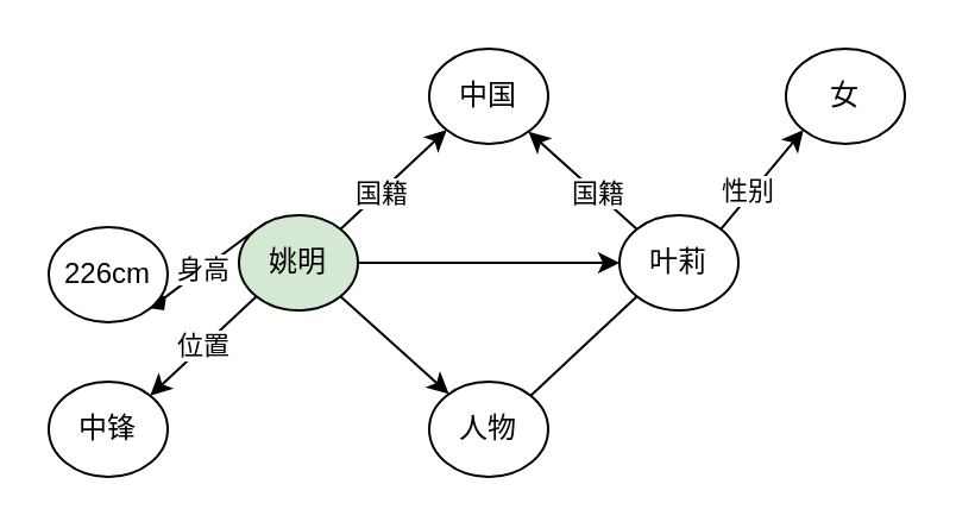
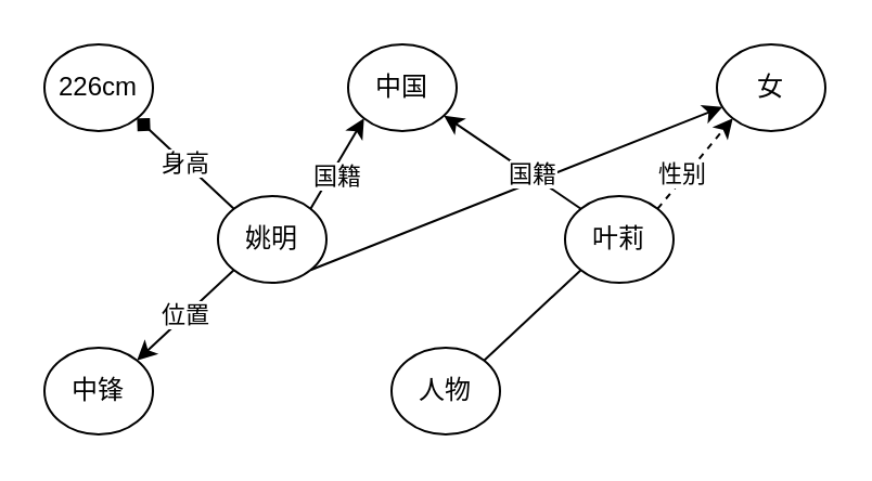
  <mxCell id="0" />
  <mxCell id="1" parent="0" />
- <mxCell id="2" value="" style="edgeStyle=orthogonalEdgeStyle;rounded=0;orthogonalLoop=1;jettySize=auto;html=1;" edge="1" parent="1" source="8" target="14"><mxGeometry relative="1" as="geometry" /></mxCell>
  <mxCell id="3" style="rounded=0;orthogonalLoop=1;jettySize=auto;html=1;exitX=1;exitY=0;exitDx=0;exitDy=0;entryX=0;entryY=1;entryDx=0;entryDy=0;" edge="1" parent="1" source="8" target="15"><mxGeometry relative="1" as="geometry" /></mxCell>
  <mxCell id="4" value="国籍" style="edgeLabel;html=1;align=center;verticalAlign=middle;resizable=0;points=[];" vertex="1" connectable="0" parent="3"><mxGeometry x="-0.464" y="1" relative="1" as="geometry"><mxPoint x="6" y="-4" as="offset" /></mxGeometry></mxCell>
  <mxCell id="5" value="身高" style="edgeStyle=none;rounded=0;orthogonalLoop=1;jettySize=auto;html=1;exitX=0;exitY=0;exitDx=0;exitDy=0;entryX=1;entryY=1;entryDx=0;entryDy=0;endArrow=diamond;" edge="1" parent="1" source="8" target="18"><mxGeometry relative="1" as="geometry" /></mxCell>
  <mxCell id="6" value="位置" style="edgeStyle=none;rounded=0;orthogonalLoop=1;jettySize=auto;html=1;exitX=0;exitY=1;exitDx=0;exitDy=0;entryX=1;entryY=0;entryDx=0;entryDy=0;" edge="1" parent="1" source="8" target="19"><mxGeometry relative="1" as="geometry" /></mxCell>
- <mxCell id="7" style="edgeStyle=none;rounded=0;orthogonalLoop=1;jettySize=auto;html=1;exitX=1;exitY=1;exitDx=0;exitDy=0;" edge="1" parent="1" source="8" target="16"><mxGeometry relative="1" as="geometry" /></mxCell>
- <mxCell id="8" value="姚明" style="ellipse;whiteSpace=wrap;html=1;fillColor=#d5e8d4;" vertex="1" parent="1"><mxGeometry x="100" y="90" width="50" height="40" as="geometry" /></mxCell>
+ <mxCell id="7" style="edgeStyle=none;rounded=0;orthogonalLoop=1;jettySize=auto;html=1;exitX=1;exitY=1;exitDx=0;exitDy=0;" edge="1" parent="1" source="8" target="17"><mxGeometry relative="1" as="geometry" /></mxCell>
+ <mxCell id="8" value="姚明" style="ellipse;whiteSpace=wrap;html=1;" vertex="1" parent="1"><mxGeometry x="100" y="90" width="50" height="40" as="geometry" /></mxCell>
  <mxCell id="9" style="edgeStyle=none;rounded=0;orthogonalLoop=1;jettySize=auto;html=1;exitX=0;exitY=1;exitDx=0;exitDy=0;entryX=1;entryY=0;entryDx=0;entryDy=0;endArrow=none;" edge="1" parent="1" source="14" target="16"><mxGeometry relative="1" as="geometry" /></mxCell>
  <mxCell id="10" style="edgeStyle=none;rounded=0;orthogonalLoop=1;jettySize=auto;html=1;exitX=0;exitY=0;exitDx=0;exitDy=0;" edge="1" parent="1" source="14" target="15"><mxGeometry relative="1" as="geometry" /></mxCell>
  <mxCell id="11" value="国籍" style="edgeLabel;html=1;align=center;verticalAlign=middle;resizable=0;points=[];" vertex="1" connectable="0" parent="10"><mxGeometry x="-0.399" y="-2" relative="1" as="geometry"><mxPoint x="-5" y="-2" as="offset" /></mxGeometry></mxCell>
- <mxCell id="12" style="edgeStyle=none;rounded=0;orthogonalLoop=1;jettySize=auto;html=1;exitX=1;exitY=0;exitDx=0;exitDy=0;entryX=0;entryY=1;entryDx=0;entryDy=0;" edge="1" parent="1" source="14" target="17"><mxGeometry relative="1" as="geometry" /></mxCell>
+ <mxCell id="12" style="edgeStyle=none;rounded=0;orthogonalLoop=1;jettySize=auto;html=1;exitX=1;exitY=0;exitDx=0;exitDy=0;entryX=0;entryY=1;entryDx=0;entryDy=0;dashed=1;" edge="1" parent="1" source="14" target="17"><mxGeometry relative="1" as="geometry" /></mxCell>
  <mxCell id="13" value="性别" style="edgeLabel;html=1;align=center;verticalAlign=middle;resizable=0;points=[];" vertex="1" connectable="0" parent="12"><mxGeometry x="-0.454" y="-2" relative="1" as="geometry"><mxPoint y="-6" as="offset" /></mxGeometry></mxCell>
  <mxCell id="14" value="叶莉" style="ellipse;whiteSpace=wrap;html=1;" vertex="1" parent="1"><mxGeometry x="260" y="90" width="50" height="40" as="geometry" /></mxCell>
- <mxCell id="15" value="中国" style="ellipse;whiteSpace=wrap;html=1;" vertex="1" parent="1"><mxGeometry x="180" y="20" width="50" height="40" as="geometry" /></mxCell>
+ <mxCell id="15" value="中国" style="ellipse;whiteSpace=wrap;html=1;" vertex="1" parent="1"><mxGeometry x="160" y="20" width="50" height="40" as="geometry" /></mxCell>
  <mxCell id="16" value="人物" style="ellipse;whiteSpace=wrap;html=1;" vertex="1" parent="1"><mxGeometry x="180" y="160" width="50" height="40" as="geometry" /></mxCell>
  <mxCell id="17" value="女" style="ellipse;whiteSpace=wrap;html=1;" vertex="1" parent="1"><mxGeometry x="330" y="20" width="50" height="40" as="geometry" /></mxCell>
- <mxCell id="18" value="226cm" style="ellipse;whiteSpace=wrap;html=1;" vertex="1" parent="1"><mxGeometry x="20" y="95" width="50" height="40" as="geometry" /></mxCell>
+ <mxCell id="18" value="226cm" style="ellipse;whiteSpace=wrap;html=1;" vertex="1" parent="1"><mxGeometry x="20" y="20" width="50" height="40" as="geometry" /></mxCell>
  <mxCell id="19" value="中锋" style="ellipse;whiteSpace=wrap;html=1;" vertex="1" parent="1"><mxGeometry x="20" y="160" width="50" height="40" as="geometry" /></mxCell>
